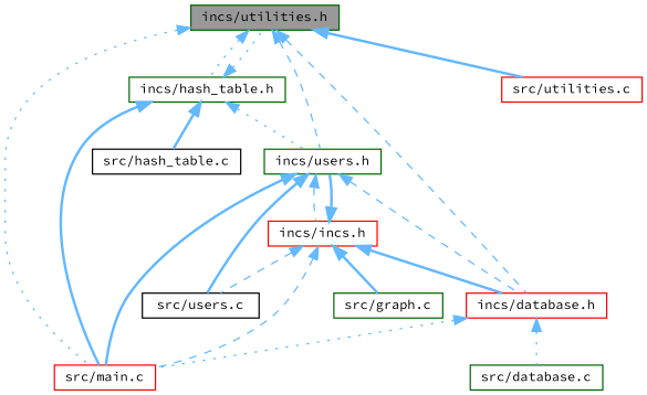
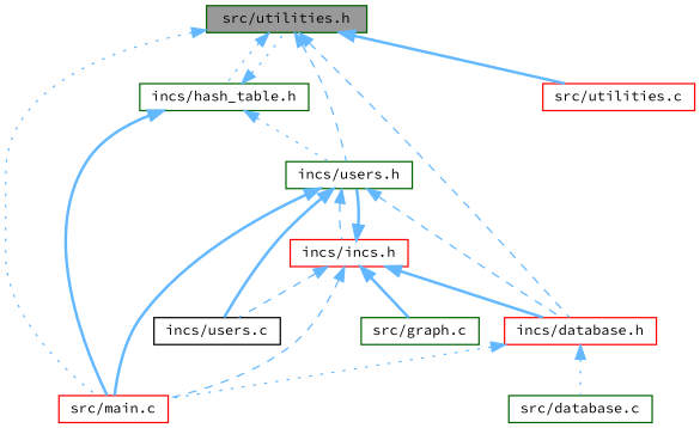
  digraph {
    fontname="Source Code Pro"
    node [color=darkgreen fillcolor=white fontname="Source Code Pro" fontsize=10 shape=box style=filled]
    edge [color=steelblue1 dir=back fontname="Source Code Pro" fontsize=10 labelfontname=Helvetica labelfontsize=10 style=bold]
-   n1 [fillcolor=grey60 fontcolor=black height=0.2 label="incs/utilities.h" width=0.4]
+   n1 [fillcolor=grey60 fontcolor=black height=0.2 label="src/utilities.h" width=0.4]
    n2 [color=red height=0.2 label="incs/database.h" width=0.4]
    n3 [color=red height=0.2 label="src/main.c" width=0.4]
    n4 [height=0.2 label="incs/hash_table.h" width=0.4]
    n5 [height=0.2 label="incs/users.h" width=0.4]
    n6 [color=red height=0.2 label="src/utilities.c" width=0.4]
    n7 [height=0.2 label="src/database.c" width=0.4]
-   n8 [color=black height=0.2 label="src/hash_table.c" width=0.4]
    n9 [color=red height=0.2 label="incs/incs.h" width=0.4]
-   n10 [color=black height=0.2 label="src/users.c" width=0.4]
+   n10 [color=black height=0.2 label="incs/users.c" width=0.4]
    n11 [height=0.2 label="src/graph.c" width=0.4]
    n1 -> n2 [style=dashed]
    n1 -> n3 [style=dotted]
    n1 -> n4 [style=dotted]
    n1 -> n5 [style=dashed]
    n1 -> n6
    n2 -> n3 [style=dotted]
    n2 -> n7 [style=dotted]
    n4 -> n1 [style=dotted]
    n4 -> n3
    n4 -> n5 [style=dotted]
-   n4 -> n8
    n5 -> n2 [style=dashed]
    n5 -> n3
    n5 -> n9 [style=dashed]
    n5 -> n10
    n9 -> n2
    n9 -> n3 [style=dashed]
    n9 -> n5
    n9 -> n10 [style=dashed]
    n9 -> n11
  }
